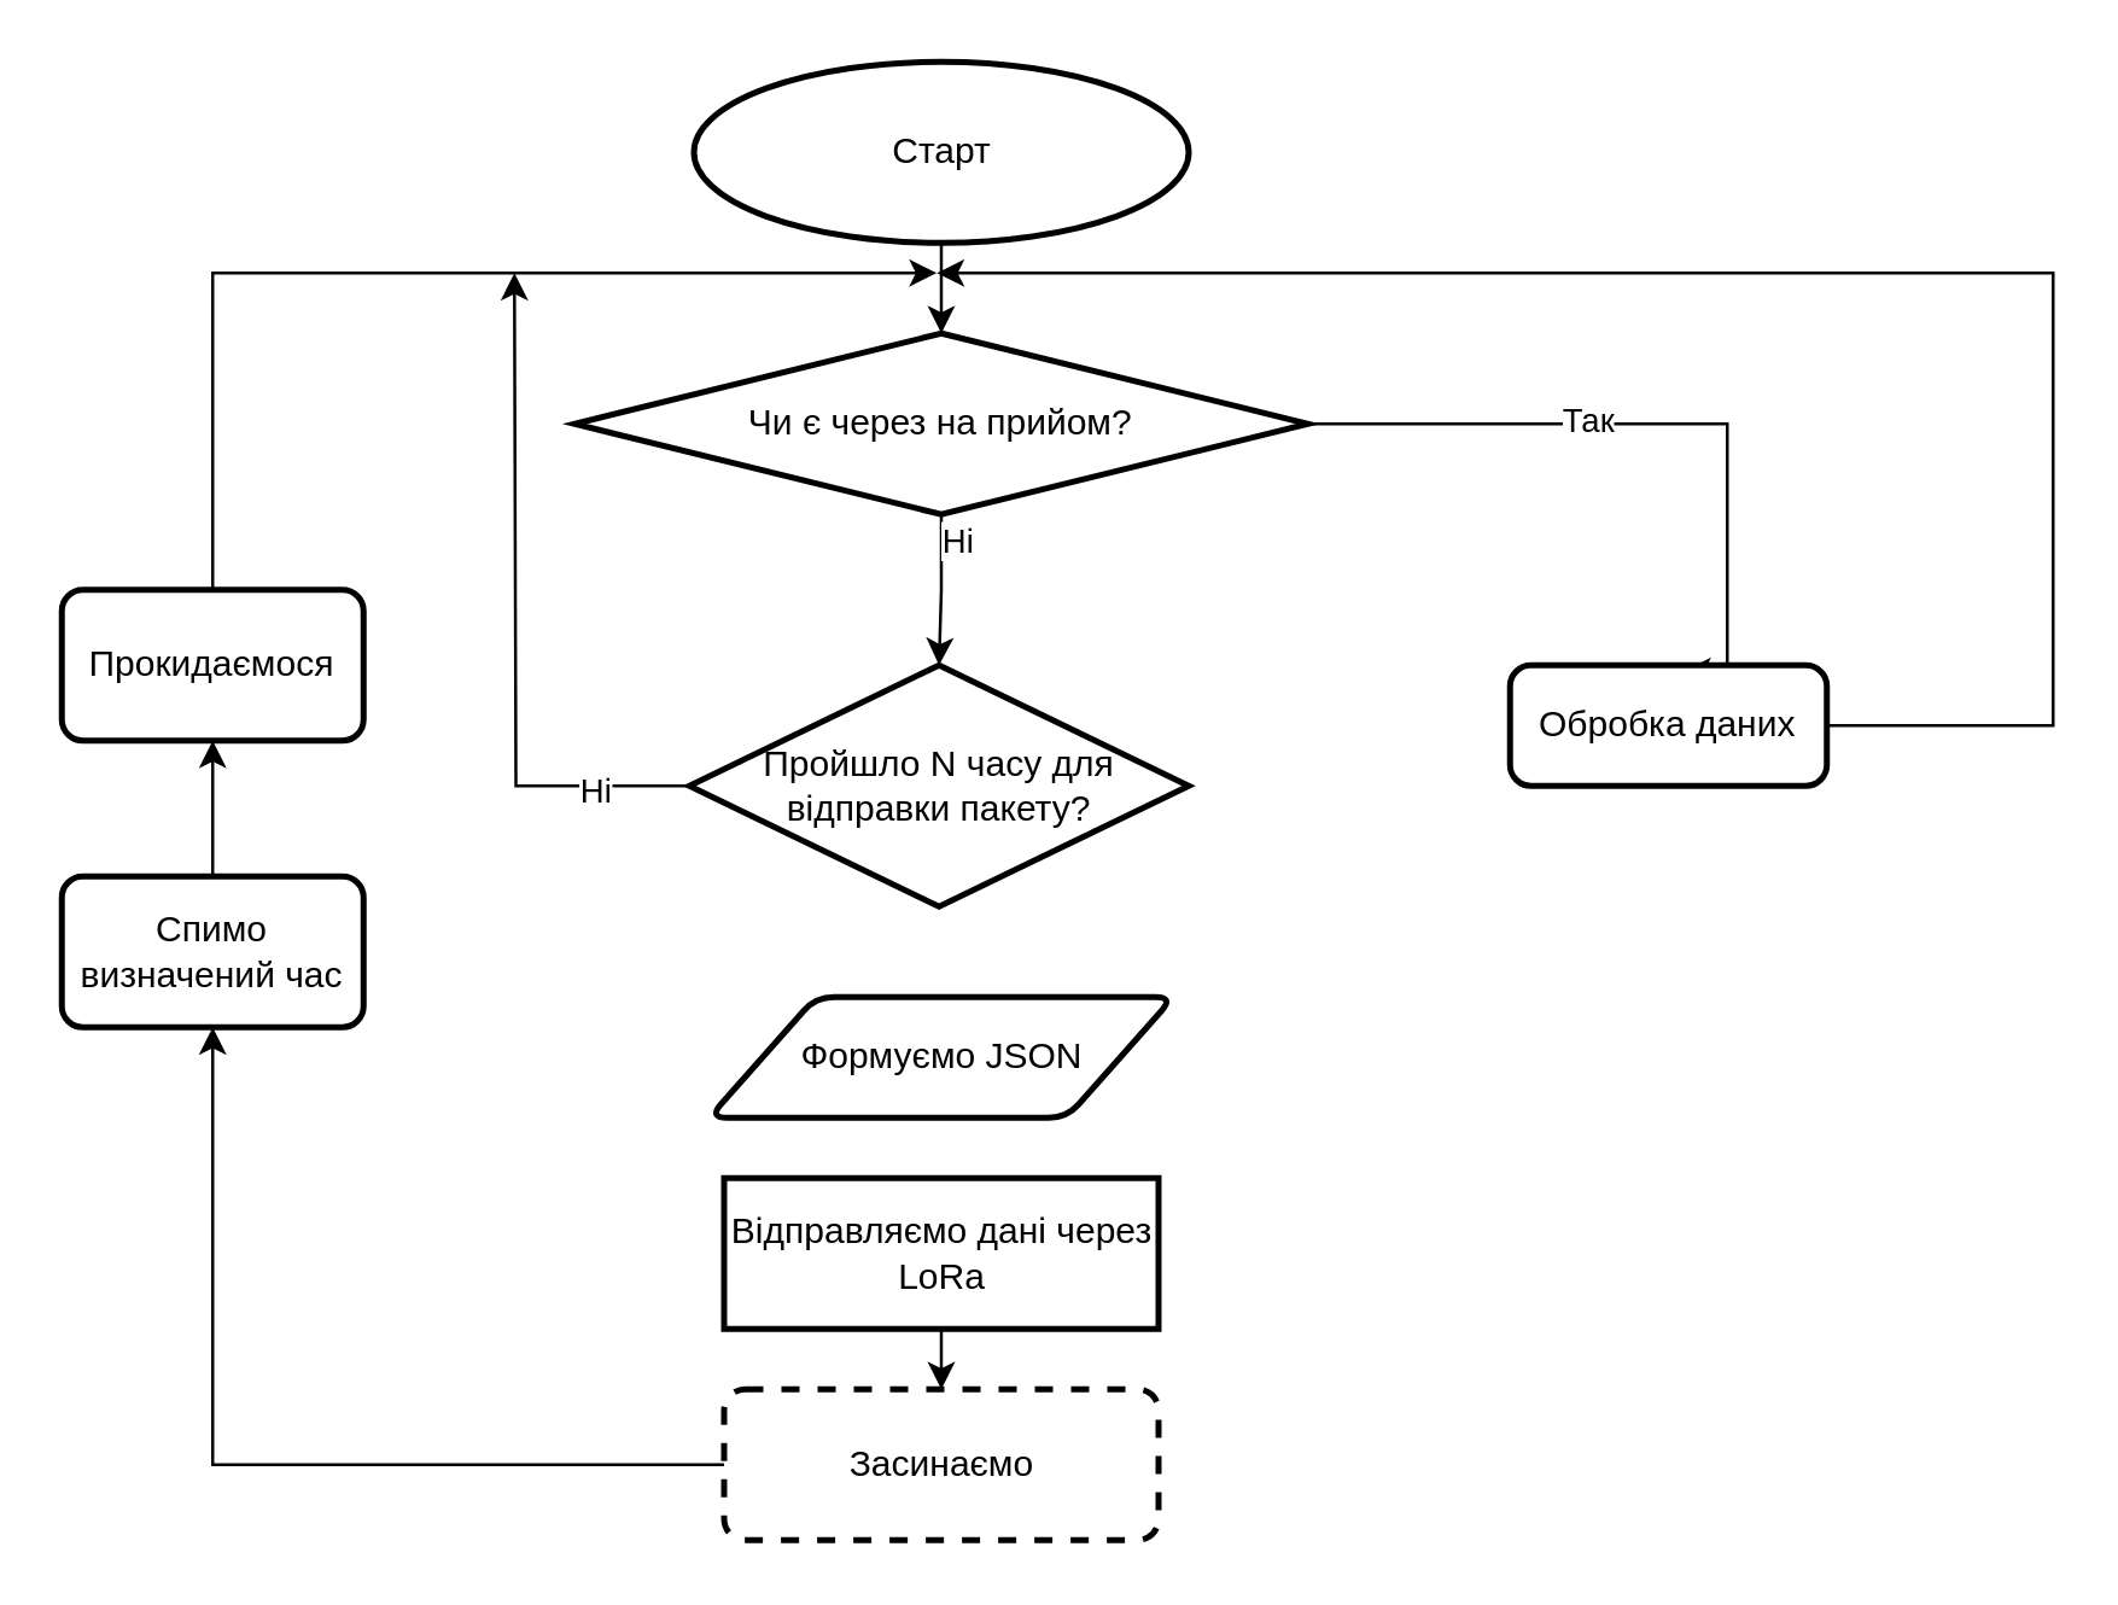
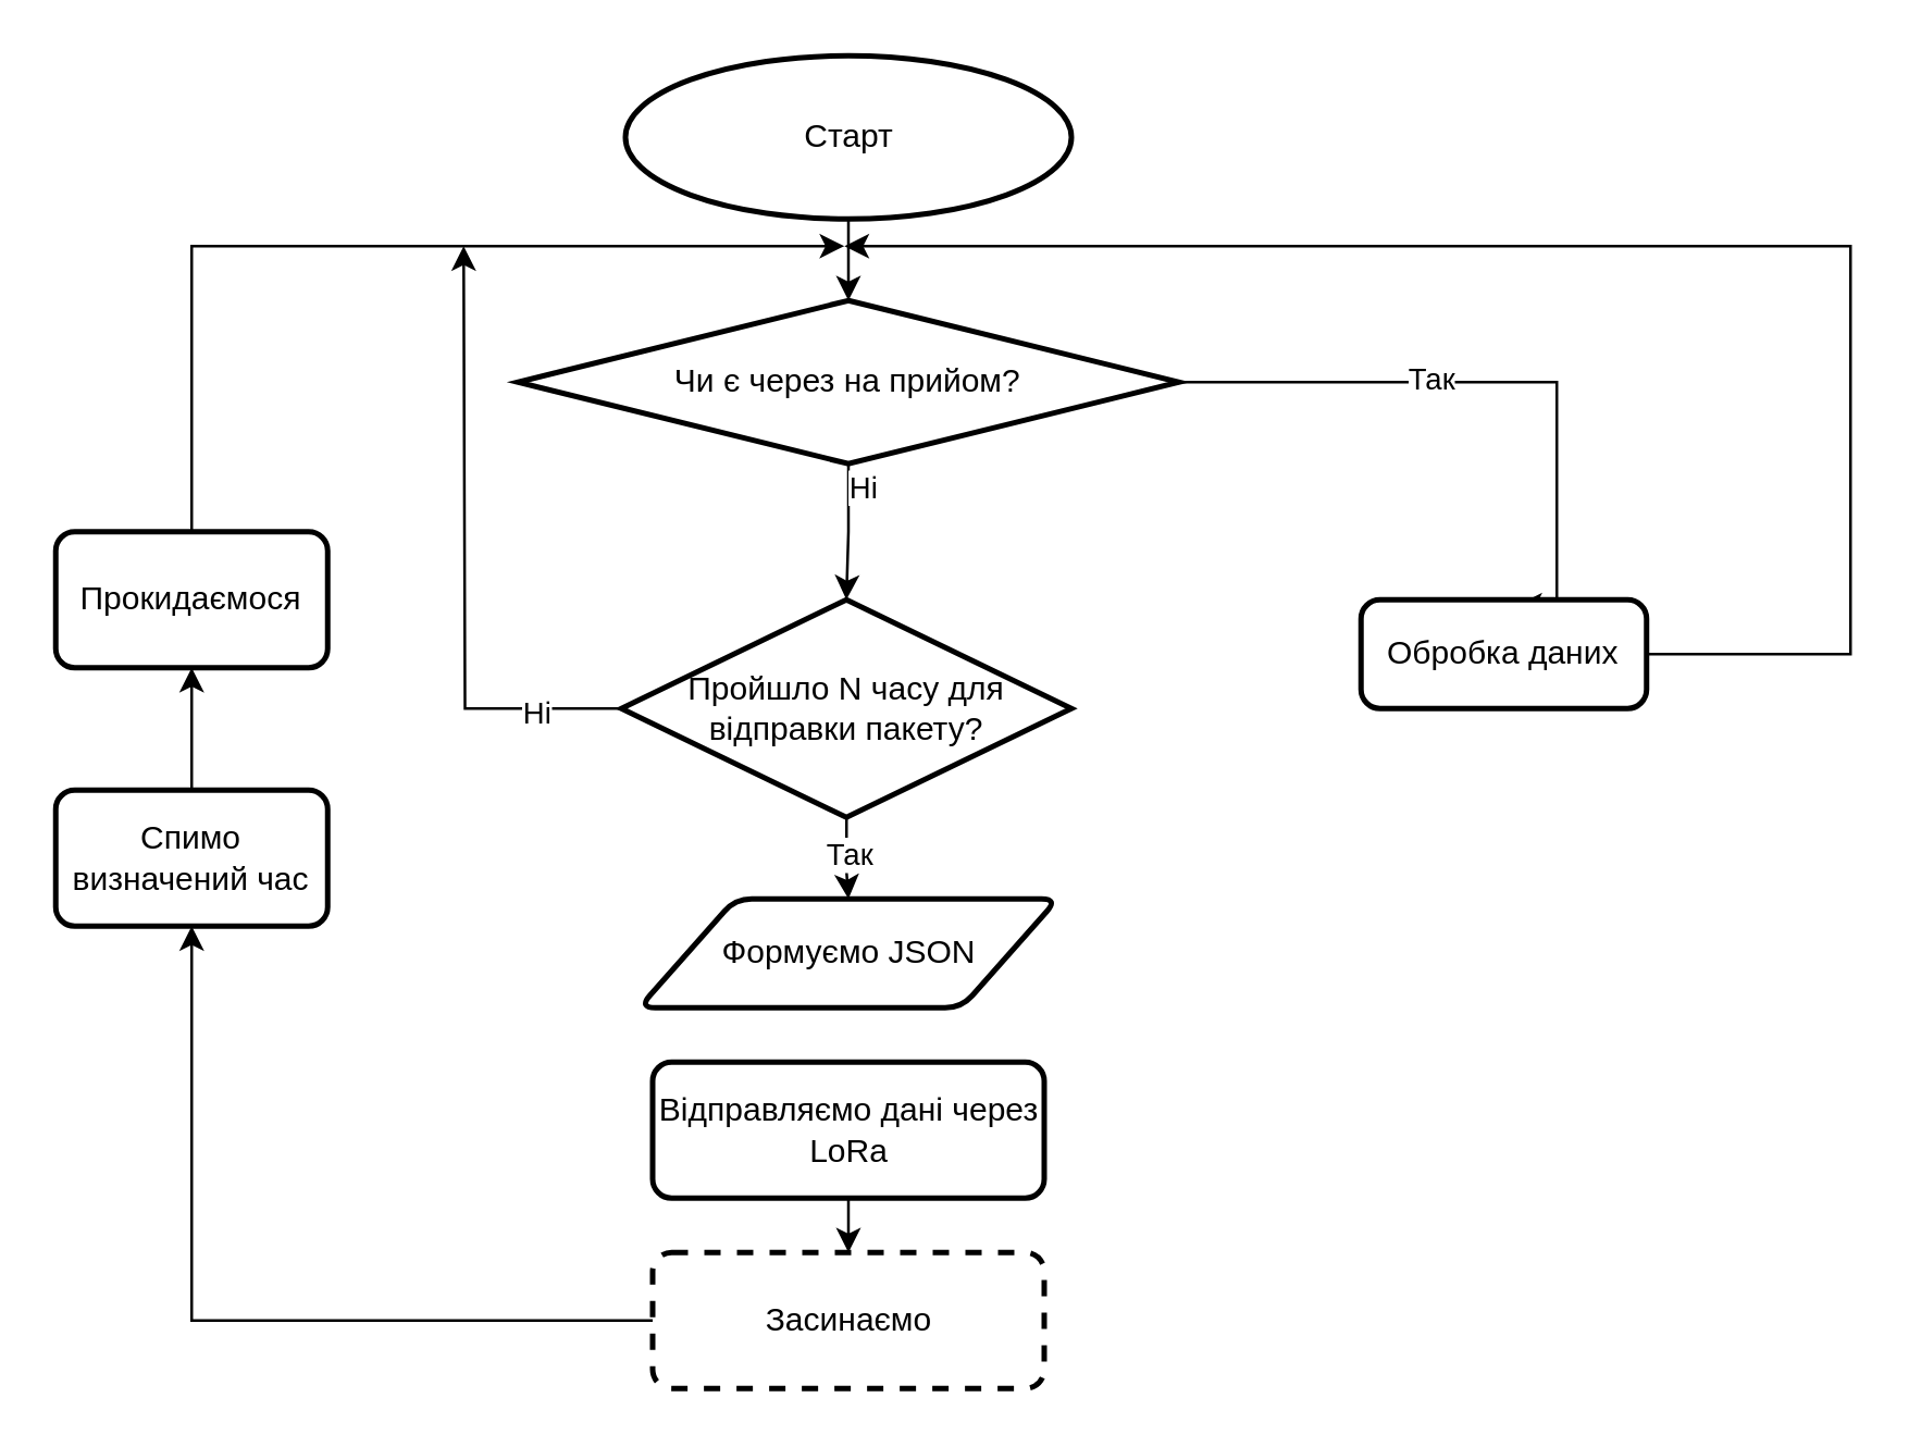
  <mxCell id="0" />
  <mxCell id="1" parent="0" />
  <mxCell id="2" style="edgeStyle=orthogonalEdgeStyle;rounded=0;orthogonalLoop=1;jettySize=auto;html=1;exitX=0.5;exitY=1;exitDx=0;exitDy=0;exitPerimeter=0;entryX=0.5;entryY=0;entryDx=0;entryDy=0;entryPerimeter=0;" edge="1" parent="1" source="3" target="8"><mxGeometry relative="1" as="geometry" /></mxCell>
  <mxCell id="3" value="Старт" style="strokeWidth=2;html=1;shape=mxgraph.flowchart.start_1;whiteSpace=wrap;" vertex="1" parent="1"><mxGeometry x="229.5" y="20" width="164" height="60" as="geometry" /></mxCell>
  <mxCell id="4" style="edgeStyle=orthogonalEdgeStyle;rounded=0;orthogonalLoop=1;jettySize=auto;html=1;entryX=0.547;entryY=0.05;entryDx=0;entryDy=0;entryPerimeter=0;" edge="1" parent="1" source="8" target="10"><mxGeometry relative="1" as="geometry"><Array as="points"><mxPoint x="572" y="140" /></Array></mxGeometry></mxCell>
  <mxCell id="5" value="&lt;div&gt;Так&lt;/div&gt;" style="edgeLabel;html=1;align=center;verticalAlign=middle;resizable=0;points=[];" vertex="1" connectable="0" parent="4"><mxGeometry x="-0.225" y="2" relative="1" as="geometry"><mxPoint x="1" as="offset" /></mxGeometry></mxCell>
  <mxCell id="6" style="edgeStyle=orthogonalEdgeStyle;rounded=0;orthogonalLoop=1;jettySize=auto;html=1;entryX=0.5;entryY=0;entryDx=0;entryDy=0;entryPerimeter=0;" edge="1" parent="1" source="8" target="24"><mxGeometry relative="1" as="geometry" /></mxCell>
  <mxCell id="7" value="&lt;div&gt;Ні&lt;/div&gt;" style="edgeLabel;html=1;align=center;verticalAlign=middle;resizable=0;points=[];" vertex="1" connectable="0" parent="6"><mxGeometry x="-0.68" y="5" relative="1" as="geometry"><mxPoint as="offset" /></mxGeometry></mxCell>
  <mxCell id="8" value="Чи є через на прийом?" style="strokeWidth=2;html=1;shape=mxgraph.flowchart.decision;whiteSpace=wrap;" vertex="1" parent="1"><mxGeometry x="190" y="110" width="243" height="60" as="geometry" /></mxCell>
  <mxCell id="9" style="edgeStyle=orthogonalEdgeStyle;rounded=0;orthogonalLoop=1;jettySize=auto;html=1;exitX=1;exitY=0.5;exitDx=0;exitDy=0;" edge="1" parent="1" source="10"><mxGeometry relative="1" as="geometry"><mxPoint x="310" y="90" as="targetPoint" /><Array as="points"><mxPoint x="680" y="240" /><mxPoint x="680" y="90" /></Array></mxGeometry></mxCell>
  <mxCell id="10" value="Обробка даних" style="rounded=1;whiteSpace=wrap;html=1;absoluteArcSize=1;arcSize=14;strokeWidth=2;" vertex="1" parent="1"><mxGeometry x="500" y="220" width="105" height="40" as="geometry" /></mxCell>
  <mxCell id="11" style="edgeStyle=orthogonalEdgeStyle;rounded=0;orthogonalLoop=1;jettySize=auto;html=1;exitX=0.5;exitY=1;exitDx=0;exitDy=0;entryX=0.5;entryY=0;entryDx=0;entryDy=0;" edge="1" parent="1" source="19" target="14"><mxGeometry relative="1" as="geometry" /></mxCell>
  <mxCell id="12" value="Формуємо JSON" style="shape=parallelogram;html=1;strokeWidth=2;perimeter=parallelogramPerimeter;whiteSpace=wrap;rounded=1;arcSize=12;size=0.23;" vertex="1" parent="1"><mxGeometry x="234.5" y="330" width="154" height="40" as="geometry" /></mxCell>
  <mxCell id="13" style="edgeStyle=orthogonalEdgeStyle;rounded=0;orthogonalLoop=1;jettySize=auto;html=1;entryX=0.5;entryY=1;entryDx=0;entryDy=0;" edge="1" parent="1" source="14" target="16"><mxGeometry relative="1" as="geometry" /></mxCell>
  <mxCell id="14" value="Засинаємо" style="rounded=1;whiteSpace=wrap;html=1;absoluteArcSize=1;arcSize=14;strokeWidth=2;dashed=1;" vertex="1" parent="1"><mxGeometry x="239.5" y="460" width="144" height="50" as="geometry" /></mxCell>
  <mxCell id="15" style="edgeStyle=orthogonalEdgeStyle;rounded=0;orthogonalLoop=1;jettySize=auto;html=1;exitX=0.5;exitY=0;exitDx=0;exitDy=0;" edge="1" parent="1" source="16" target="18"><mxGeometry relative="1" as="geometry"><mxPoint x="70" y="240" as="targetPoint" /></mxGeometry></mxCell>
  <mxCell id="16" value="Спимо визначений час" style="rounded=1;whiteSpace=wrap;html=1;absoluteArcSize=1;arcSize=14;strokeWidth=2;" vertex="1" parent="1"><mxGeometry x="20" y="290" width="100" height="50" as="geometry" /></mxCell>
  <mxCell id="17" style="edgeStyle=orthogonalEdgeStyle;rounded=0;orthogonalLoop=1;jettySize=auto;html=1;exitX=0.5;exitY=0;exitDx=0;exitDy=0;" edge="1" parent="1" source="18"><mxGeometry relative="1" as="geometry"><mxPoint x="310" y="90" as="targetPoint" /><Array as="points"><mxPoint x="70" y="90" /></Array></mxGeometry></mxCell>
  <mxCell id="18" value="Прокидаємося" style="rounded=1;whiteSpace=wrap;html=1;absoluteArcSize=1;arcSize=14;strokeWidth=2;" vertex="1" parent="1"><mxGeometry x="20" y="195" width="100" height="50" as="geometry" /></mxCell>
- <mxCell id="19" value="Відправляємо дані через LoRa" style="whiteSpace=wrap;html=1;absoluteArcSize=1;arcSize=14;strokeWidth=2;rounded=0;" vertex="1" parent="1"><mxGeometry x="239.5" y="390" width="144" height="50" as="geometry" /></mxCell>
+ <mxCell id="19" value="Відправляємо дані через LoRa" style="rounded=1;whiteSpace=wrap;html=1;absoluteArcSize=1;arcSize=14;strokeWidth=2;" vertex="1" parent="1"><mxGeometry x="239.5" y="390" width="144" height="50" as="geometry" /></mxCell>
+ <mxCell id="20" style="edgeStyle=orthogonalEdgeStyle;rounded=0;orthogonalLoop=1;jettySize=auto;html=1;entryX=0.5;entryY=0;entryDx=0;entryDy=0;" edge="1" parent="1" source="24" target="12"><mxGeometry relative="1" as="geometry" /></mxCell>
+ <mxCell id="21" value="Так" style="edgeLabel;html=1;align=center;verticalAlign=middle;resizable=0;points=[];" vertex="1" connectable="0" parent="20"><mxGeometry x="-0.153" y="1" relative="1" as="geometry"><mxPoint as="offset" /></mxGeometry></mxCell>
  <mxCell id="22" style="edgeStyle=orthogonalEdgeStyle;rounded=0;orthogonalLoop=1;jettySize=auto;html=1;" edge="1" parent="1" source="24"><mxGeometry relative="1" as="geometry"><mxPoint x="170" y="90" as="targetPoint" /></mxGeometry></mxCell>
  <mxCell id="23" value="Ні" style="edgeLabel;html=1;align=center;verticalAlign=middle;resizable=0;points=[];" vertex="1" connectable="0" parent="22"><mxGeometry x="-0.719" y="1" relative="1" as="geometry"><mxPoint as="offset" /></mxGeometry></mxCell>
  <mxCell id="24" value="Пройшло N часу для відправки пакету?" style="strokeWidth=2;html=1;shape=mxgraph.flowchart.decision;whiteSpace=wrap;" vertex="1" parent="1"><mxGeometry x="228" y="220" width="165.5" height="80" as="geometry" /></mxCell>
